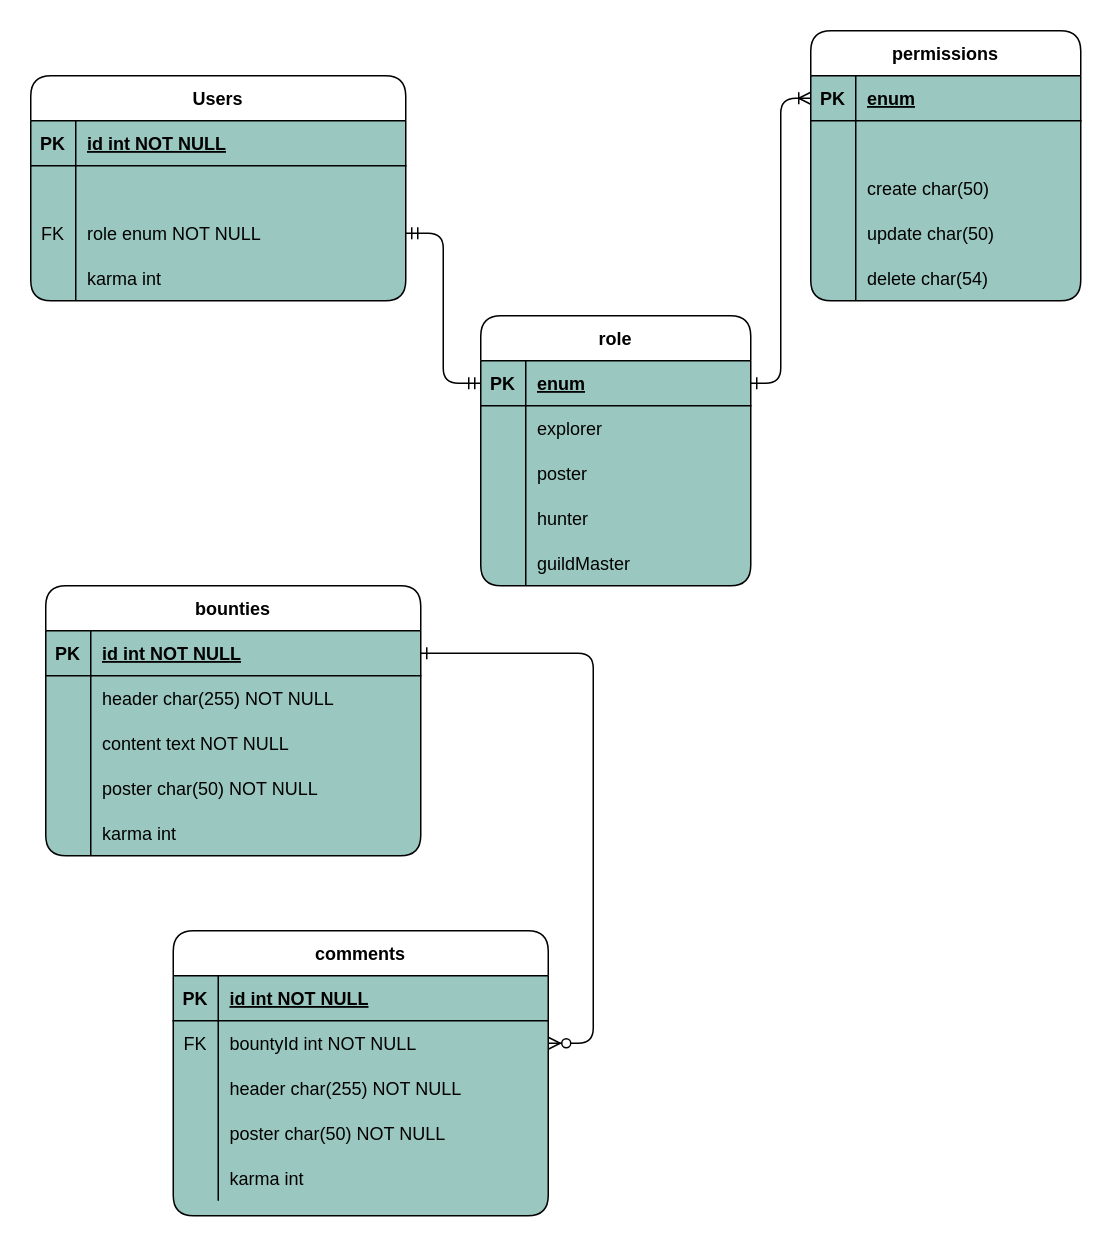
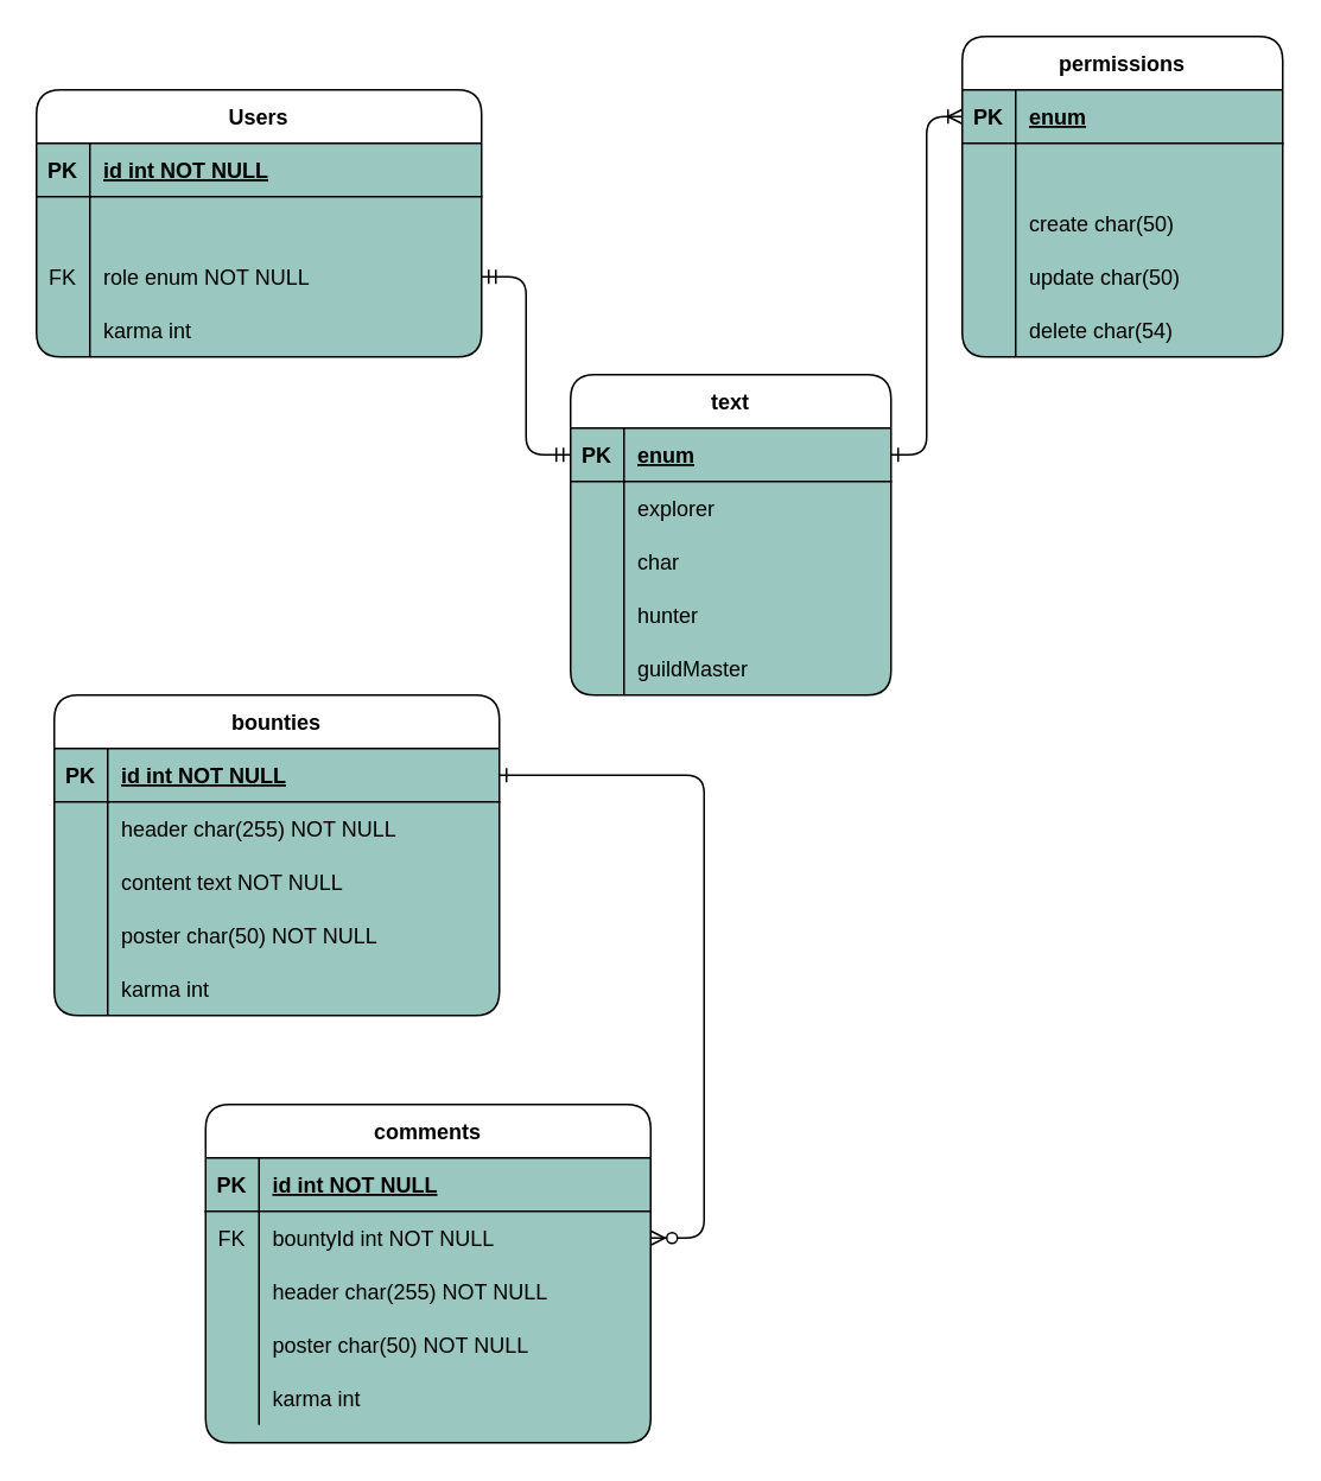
  <mxCell id="0" />
  <mxCell id="1" parent="0" />
  <mxCell id="2" value="" style="edgeStyle=entityRelationEdgeStyle;endArrow=ERzeroToMany;startArrow=ERone;endFill=1;startFill=0;" parent="1" source="4" target="23" edge="1"><mxGeometry width="100" height="100" relative="1" as="geometry"><mxPoint x="-35" y="350" as="sourcePoint" /><mxPoint x="25" y="375" as="targetPoint" /></mxGeometry></mxCell>
  <mxCell id="3" value="bounties" style="shape=table;startSize=30;container=1;collapsible=1;childLayout=tableLayout;fixedRows=1;rowLines=0;fontStyle=1;align=center;resizeLast=1;rounded=1;swimlaneFillColor=#9AC7BF;" parent="1" vertex="1"><mxGeometry x="30" y="390" width="250" height="180" as="geometry" /></mxCell>
  <mxCell id="4" value="" style="shape=partialRectangle;collapsible=0;dropTarget=0;pointerEvents=0;fillColor=none;points=[[0,0.5],[1,0.5]];portConstraint=eastwest;top=0;left=0;right=0;bottom=1;" parent="3" vertex="1"><mxGeometry y="30" width="250" height="30" as="geometry" /></mxCell>
  <mxCell id="5" value="PK" style="shape=partialRectangle;overflow=hidden;connectable=0;fillColor=none;top=0;left=0;bottom=0;right=0;fontStyle=1;" parent="4" vertex="1"><mxGeometry width="30" height="30" as="geometry" /></mxCell>
  <mxCell id="6" value="id int NOT NULL " style="shape=partialRectangle;overflow=hidden;connectable=0;fillColor=none;top=0;left=0;bottom=0;right=0;align=left;spacingLeft=6;fontStyle=5;" parent="4" vertex="1"><mxGeometry x="30" width="220" height="30" as="geometry" /></mxCell>
  <mxCell id="7" value="" style="shape=partialRectangle;collapsible=0;dropTarget=0;pointerEvents=0;fillColor=none;points=[[0,0.5],[1,0.5]];portConstraint=eastwest;top=0;left=0;right=0;bottom=0;" parent="3" vertex="1"><mxGeometry y="60" width="250" height="30" as="geometry" /></mxCell>
  <mxCell id="8" value="" style="shape=partialRectangle;overflow=hidden;connectable=0;fillColor=none;top=0;left=0;bottom=0;right=0;" parent="7" vertex="1"><mxGeometry width="30" height="30" as="geometry" /></mxCell>
  <mxCell id="9" value="header char(255) NOT NULL" style="shape=partialRectangle;overflow=hidden;connectable=0;fillColor=none;top=0;left=0;bottom=0;right=0;align=left;spacingLeft=6;" parent="7" vertex="1"><mxGeometry x="30" width="220" height="30" as="geometry" /></mxCell>
  <mxCell id="10" value="" style="shape=partialRectangle;collapsible=0;dropTarget=0;pointerEvents=0;fillColor=none;points=[[0,0.5],[1,0.5]];portConstraint=eastwest;top=0;left=0;right=0;bottom=0;" parent="3" vertex="1"><mxGeometry y="90" width="250" height="30" as="geometry" /></mxCell>
  <mxCell id="11" value="" style="shape=partialRectangle;overflow=hidden;connectable=0;fillColor=none;top=0;left=0;bottom=0;right=0;" parent="10" vertex="1"><mxGeometry width="30" height="30" as="geometry" /></mxCell>
  <mxCell id="12" value="content text NOT NULL" style="shape=partialRectangle;overflow=hidden;connectable=0;fillColor=none;top=0;left=0;bottom=0;right=0;align=left;spacingLeft=6;" parent="10" vertex="1"><mxGeometry x="30" width="220" height="30" as="geometry" /></mxCell>
  <mxCell id="13" value="" style="shape=partialRectangle;collapsible=0;dropTarget=0;pointerEvents=0;fillColor=none;top=0;left=0;bottom=0;right=0;points=[[0,0.5],[1,0.5]];portConstraint=eastwest;rounded=1;glass=0;sketch=0;strokeWidth=2;" vertex="1" parent="3"><mxGeometry y="120" width="250" height="30" as="geometry" /></mxCell>
  <mxCell id="14" value="" style="shape=partialRectangle;connectable=0;fillColor=none;top=0;left=0;bottom=0;right=0;editable=1;overflow=hidden;" vertex="1" parent="13"><mxGeometry width="30" height="30" as="geometry" /></mxCell>
  <mxCell id="15" value="poster char(50) NOT NULL" style="shape=partialRectangle;connectable=0;fillColor=none;top=0;left=0;bottom=0;right=0;align=left;spacingLeft=6;overflow=hidden;" vertex="1" parent="13"><mxGeometry x="30" width="220" height="30" as="geometry" /></mxCell>
  <mxCell id="16" value="" style="shape=partialRectangle;collapsible=0;dropTarget=0;pointerEvents=0;fillColor=none;top=0;left=0;bottom=0;right=0;points=[[0,0.5],[1,0.5]];portConstraint=eastwest;rounded=1;glass=0;sketch=0;strokeWidth=2;" vertex="1" parent="3"><mxGeometry y="150" width="250" height="30" as="geometry" /></mxCell>
  <mxCell id="17" value="" style="shape=partialRectangle;connectable=0;fillColor=none;top=0;left=0;bottom=0;right=0;editable=1;overflow=hidden;" vertex="1" parent="16"><mxGeometry width="30" height="30" as="geometry" /></mxCell>
  <mxCell id="18" value="karma int" style="shape=partialRectangle;connectable=0;fillColor=none;top=0;left=0;bottom=0;right=0;align=left;spacingLeft=6;overflow=hidden;" vertex="1" parent="16"><mxGeometry x="30" width="220" height="30" as="geometry" /></mxCell>
  <mxCell id="19" value="comments" style="shape=table;startSize=30;container=1;collapsible=1;childLayout=tableLayout;fixedRows=1;rowLines=0;fontStyle=1;align=center;resizeLast=1;rounded=1;swimlaneFillColor=#9AC7BF;" parent="1" vertex="1"><mxGeometry x="115" y="620" width="250" height="190" as="geometry" /></mxCell>
  <mxCell id="20" value="" style="shape=partialRectangle;collapsible=0;dropTarget=0;pointerEvents=0;fillColor=none;points=[[0,0.5],[1,0.5]];portConstraint=eastwest;top=0;left=0;right=0;bottom=1;" parent="19" vertex="1"><mxGeometry y="30" width="250" height="30" as="geometry" /></mxCell>
  <mxCell id="21" value="PK" style="shape=partialRectangle;overflow=hidden;connectable=0;fillColor=none;top=0;left=0;bottom=0;right=0;fontStyle=1;" parent="20" vertex="1"><mxGeometry width="30" height="30" as="geometry" /></mxCell>
  <mxCell id="22" value="id int NOT NULL " style="shape=partialRectangle;overflow=hidden;connectable=0;fillColor=none;top=0;left=0;bottom=0;right=0;align=left;spacingLeft=6;fontStyle=5;" parent="20" vertex="1"><mxGeometry x="30" width="220" height="30" as="geometry" /></mxCell>
  <mxCell id="23" value="" style="shape=partialRectangle;collapsible=0;dropTarget=0;pointerEvents=0;fillColor=none;points=[[0,0.5],[1,0.5]];portConstraint=eastwest;top=0;left=0;right=0;bottom=0;" parent="19" vertex="1"><mxGeometry y="60" width="250" height="30" as="geometry" /></mxCell>
  <mxCell id="24" value="FK" style="shape=partialRectangle;overflow=hidden;connectable=0;fillColor=none;top=0;left=0;bottom=0;right=0;" parent="23" vertex="1"><mxGeometry width="30" height="30" as="geometry" /></mxCell>
  <mxCell id="25" value="bountyId int NOT NULL" style="shape=partialRectangle;overflow=hidden;connectable=0;fillColor=none;top=0;left=0;bottom=0;right=0;align=left;spacingLeft=6;" parent="23" vertex="1"><mxGeometry x="30" width="220" height="30" as="geometry" /></mxCell>
  <mxCell id="26" value="" style="shape=partialRectangle;collapsible=0;dropTarget=0;pointerEvents=0;fillColor=none;points=[[0,0.5],[1,0.5]];portConstraint=eastwest;top=0;left=0;right=0;bottom=0;" parent="19" vertex="1"><mxGeometry y="90" width="250" height="30" as="geometry" /></mxCell>
  <mxCell id="27" value="" style="shape=partialRectangle;overflow=hidden;connectable=0;fillColor=none;top=0;left=0;bottom=0;right=0;" parent="26" vertex="1"><mxGeometry width="30" height="30" as="geometry" /></mxCell>
  <mxCell id="28" value="header char(255) NOT NULL" style="shape=partialRectangle;overflow=hidden;connectable=0;fillColor=none;top=0;left=0;bottom=0;right=0;align=left;spacingLeft=6;" parent="26" vertex="1"><mxGeometry x="30" width="220" height="30" as="geometry" /></mxCell>
  <mxCell id="29" value="" style="shape=partialRectangle;collapsible=0;dropTarget=0;pointerEvents=0;fillColor=none;top=0;left=0;bottom=0;right=0;points=[[0,0.5],[1,0.5]];portConstraint=eastwest;rounded=1;glass=0;sketch=0;strokeWidth=2;" vertex="1" parent="19"><mxGeometry y="120" width="250" height="30" as="geometry" /></mxCell>
  <mxCell id="30" value="" style="shape=partialRectangle;connectable=0;fillColor=none;top=0;left=0;bottom=0;right=0;editable=1;overflow=hidden;" vertex="1" parent="29"><mxGeometry width="30" height="30" as="geometry" /></mxCell>
  <mxCell id="31" value="poster char(50) NOT NULL" style="shape=partialRectangle;connectable=0;fillColor=none;top=0;left=0;bottom=0;right=0;align=left;spacingLeft=6;overflow=hidden;" vertex="1" parent="29"><mxGeometry x="30" width="220" height="30" as="geometry" /></mxCell>
  <mxCell id="32" value="" style="shape=partialRectangle;collapsible=0;dropTarget=0;pointerEvents=0;fillColor=none;top=0;left=0;bottom=0;right=0;points=[[0,0.5],[1,0.5]];portConstraint=eastwest;rounded=1;glass=0;sketch=0;strokeWidth=2;" vertex="1" parent="19"><mxGeometry y="150" width="250" height="30" as="geometry" /></mxCell>
  <mxCell id="33" value="" style="shape=partialRectangle;connectable=0;fillColor=none;top=0;left=0;bottom=0;right=0;editable=1;overflow=hidden;" vertex="1" parent="32"><mxGeometry width="30" height="30" as="geometry" /></mxCell>
  <mxCell id="34" value="karma int" style="shape=partialRectangle;connectable=0;fillColor=none;top=0;left=0;bottom=0;right=0;align=left;spacingLeft=6;overflow=hidden;" vertex="1" parent="32"><mxGeometry x="30" width="220" height="30" as="geometry" /></mxCell>
  <mxCell id="35" value="Users" style="shape=table;startSize=30;container=1;collapsible=1;childLayout=tableLayout;fixedRows=1;rowLines=0;fontStyle=1;align=center;resizeLast=1;rounded=1;swimlaneFillColor=#9AC7BF;" parent="1" vertex="1"><mxGeometry x="20" y="50" width="250" height="150" as="geometry" /></mxCell>
  <mxCell id="36" value="" style="shape=partialRectangle;collapsible=0;dropTarget=0;pointerEvents=0;fillColor=none;points=[[0,0.5],[1,0.5]];portConstraint=eastwest;top=0;left=0;right=0;bottom=1;" parent="35" vertex="1"><mxGeometry y="30" width="250" height="30" as="geometry" /></mxCell>
  <mxCell id="37" value="PK" style="shape=partialRectangle;overflow=hidden;connectable=0;fillColor=none;top=0;left=0;bottom=0;right=0;fontStyle=1;" parent="36" vertex="1"><mxGeometry width="30" height="30" as="geometry" /></mxCell>
  <mxCell id="38" value="id int NOT NULL " style="shape=partialRectangle;overflow=hidden;connectable=0;fillColor=none;top=0;left=0;bottom=0;right=0;align=left;spacingLeft=6;fontStyle=5;" parent="36" vertex="1"><mxGeometry x="30" width="220" height="30" as="geometry" /></mxCell>
  <mxCell id="39" value="" style="shape=partialRectangle;collapsible=0;dropTarget=0;pointerEvents=0;fillColor=none;points=[[0,0.5],[1,0.5]];portConstraint=eastwest;top=0;left=0;right=0;bottom=0;" parent="35" vertex="1"><mxGeometry y="60" width="250" height="30" as="geometry" /></mxCell>
  <mxCell id="40" value="" style="shape=partialRectangle;overflow=hidden;connectable=0;fillColor=none;top=0;left=0;bottom=0;right=0;" parent="39" vertex="1"><mxGeometry width="30" height="30" as="geometry" /></mxCell>
  <mxCell id="41" value="" style="shape=partialRectangle;collapsible=0;dropTarget=0;pointerEvents=0;fillColor=none;top=0;left=0;bottom=0;right=0;points=[[0,0.5],[1,0.5]];portConstraint=eastwest;rounded=1;glass=0;sketch=0;" vertex="1" parent="35"><mxGeometry y="90" width="250" height="30" as="geometry" /></mxCell>
  <mxCell id="42" value="FK" style="shape=partialRectangle;connectable=0;fillColor=none;top=0;left=0;bottom=0;right=0;fontStyle=0;overflow=hidden;" vertex="1" parent="41"><mxGeometry width="30" height="30" as="geometry" /></mxCell>
  <mxCell id="43" value="role enum NOT NULL" style="shape=partialRectangle;connectable=0;fillColor=none;top=0;left=0;bottom=0;right=0;align=left;spacingLeft=6;fontStyle=0;overflow=hidden;" vertex="1" parent="41"><mxGeometry x="30" width="220" height="30" as="geometry" /></mxCell>
  <mxCell id="44" value="" style="shape=partialRectangle;collapsible=0;dropTarget=0;pointerEvents=0;fillColor=none;top=0;left=0;bottom=0;right=0;points=[[0,0.5],[1,0.5]];portConstraint=eastwest;rounded=1;glass=0;sketch=0;strokeWidth=2;" vertex="1" parent="35"><mxGeometry y="120" width="250" height="30" as="geometry" /></mxCell>
  <mxCell id="45" value="" style="shape=partialRectangle;connectable=0;fillColor=none;top=0;left=0;bottom=0;right=0;editable=1;overflow=hidden;" vertex="1" parent="44"><mxGeometry width="30" height="30" as="geometry" /></mxCell>
  <mxCell id="46" value="karma int" style="shape=partialRectangle;connectable=0;fillColor=none;top=0;left=0;bottom=0;right=0;align=left;spacingLeft=6;overflow=hidden;" vertex="1" parent="44"><mxGeometry x="30" width="220" height="30" as="geometry" /></mxCell>
- <mxCell id="47" value="role" style="shape=table;startSize=30;container=1;collapsible=1;childLayout=tableLayout;fixedRows=1;rowLines=0;fontStyle=1;align=center;resizeLast=1;rounded=1;glass=0;sketch=0;swimlaneFillColor=#9AC7BF;" vertex="1" parent="1"><mxGeometry x="320" y="210" width="180" height="180" as="geometry" /></mxCell>
+ <mxCell id="47" value="text" style="shape=table;startSize=30;container=1;collapsible=1;childLayout=tableLayout;fixedRows=1;rowLines=0;fontStyle=1;align=center;resizeLast=1;rounded=1;glass=0;sketch=0;swimlaneFillColor=#9AC7BF;" vertex="1" parent="1"><mxGeometry x="320" y="210" width="180" height="180" as="geometry" /></mxCell>
  <mxCell id="48" value="" style="shape=partialRectangle;collapsible=0;dropTarget=0;pointerEvents=0;fillColor=none;top=0;left=0;bottom=1;right=0;points=[[0,0.5],[1,0.5]];portConstraint=eastwest;" vertex="1" parent="47"><mxGeometry y="30" width="180" height="30" as="geometry" /></mxCell>
  <mxCell id="49" value="PK" style="shape=partialRectangle;connectable=0;fillColor=none;top=0;left=0;bottom=0;right=0;fontStyle=1;overflow=hidden;" vertex="1" parent="48"><mxGeometry width="30" height="30" as="geometry" /></mxCell>
  <mxCell id="50" value="enum" style="shape=partialRectangle;connectable=0;fillColor=none;top=0;left=0;bottom=0;right=0;align=left;spacingLeft=6;fontStyle=5;overflow=hidden;" vertex="1" parent="48"><mxGeometry x="30" width="150" height="30" as="geometry" /></mxCell>
  <mxCell id="51" value="" style="shape=partialRectangle;collapsible=0;dropTarget=0;pointerEvents=0;fillColor=none;top=0;left=0;bottom=0;right=0;points=[[0,0.5],[1,0.5]];portConstraint=eastwest;" vertex="1" parent="47"><mxGeometry y="60" width="180" height="30" as="geometry" /></mxCell>
  <mxCell id="52" value="" style="shape=partialRectangle;connectable=0;fillColor=none;top=0;left=0;bottom=0;right=0;editable=1;overflow=hidden;" vertex="1" parent="51"><mxGeometry width="30" height="30" as="geometry" /></mxCell>
  <mxCell id="53" value="explorer" style="shape=partialRectangle;connectable=0;fillColor=none;top=0;left=0;bottom=0;right=0;align=left;spacingLeft=6;overflow=hidden;" vertex="1" parent="51"><mxGeometry x="30" width="150" height="30" as="geometry" /></mxCell>
  <mxCell id="54" value="" style="shape=partialRectangle;collapsible=0;dropTarget=0;pointerEvents=0;fillColor=none;top=0;left=0;bottom=0;right=0;points=[[0,0.5],[1,0.5]];portConstraint=eastwest;" vertex="1" parent="47"><mxGeometry y="90" width="180" height="30" as="geometry" /></mxCell>
  <mxCell id="55" value="" style="shape=partialRectangle;connectable=0;fillColor=none;top=0;left=0;bottom=0;right=0;editable=1;overflow=hidden;" vertex="1" parent="54"><mxGeometry width="30" height="30" as="geometry" /></mxCell>
- <mxCell id="56" value="poster" style="shape=partialRectangle;connectable=0;fillColor=none;top=0;left=0;bottom=0;right=0;align=left;spacingLeft=6;overflow=hidden;" vertex="1" parent="54"><mxGeometry x="30" width="150" height="30" as="geometry" /></mxCell>
+ <mxCell id="56" value="char" style="shape=partialRectangle;connectable=0;fillColor=none;top=0;left=0;bottom=0;right=0;align=left;spacingLeft=6;overflow=hidden;" vertex="1" parent="54"><mxGeometry x="30" width="150" height="30" as="geometry" /></mxCell>
  <mxCell id="57" value="" style="shape=partialRectangle;collapsible=0;dropTarget=0;pointerEvents=0;fillColor=none;top=0;left=0;bottom=0;right=0;points=[[0,0.5],[1,0.5]];portConstraint=eastwest;" vertex="1" parent="47"><mxGeometry y="120" width="180" height="30" as="geometry" /></mxCell>
  <mxCell id="58" value="" style="shape=partialRectangle;connectable=0;fillColor=none;top=0;left=0;bottom=0;right=0;editable=1;overflow=hidden;" vertex="1" parent="57"><mxGeometry width="30" height="30" as="geometry" /></mxCell>
  <mxCell id="59" value="hunter" style="shape=partialRectangle;connectable=0;fillColor=none;top=0;left=0;bottom=0;right=0;align=left;spacingLeft=6;overflow=hidden;" vertex="1" parent="57"><mxGeometry x="30" width="150" height="30" as="geometry" /></mxCell>
  <mxCell id="60" value="" style="shape=partialRectangle;collapsible=0;dropTarget=0;pointerEvents=0;fillColor=none;top=0;left=0;bottom=0;right=0;points=[[0,0.5],[1,0.5]];portConstraint=eastwest;rounded=1;glass=0;sketch=0;" vertex="1" parent="47"><mxGeometry y="150" width="180" height="30" as="geometry" /></mxCell>
  <mxCell id="61" value="" style="shape=partialRectangle;connectable=0;fillColor=none;top=0;left=0;bottom=0;right=0;editable=1;overflow=hidden;" vertex="1" parent="60"><mxGeometry width="30" height="30" as="geometry" /></mxCell>
  <mxCell id="62" value="guildMaster" style="shape=partialRectangle;connectable=0;fillColor=none;top=0;left=0;bottom=0;right=0;align=left;spacingLeft=6;overflow=hidden;" vertex="1" parent="60"><mxGeometry x="30" width="150" height="30" as="geometry" /></mxCell>
  <mxCell id="63" style="edgeStyle=orthogonalEdgeStyle;rounded=1;orthogonalLoop=1;jettySize=auto;html=1;exitX=1;exitY=0.5;exitDx=0;exitDy=0;entryX=0;entryY=0.5;entryDx=0;entryDy=0;startArrow=ERmandOne;startFill=0;endArrow=ERmandOne;endFill=0;strokeWidth=1;" edge="1" parent="1" source="41" target="48"><mxGeometry relative="1" as="geometry" /></mxCell>
  <mxCell id="64" value="permissions" style="shape=table;startSize=30;container=1;collapsible=1;childLayout=tableLayout;fixedRows=1;rowLines=0;fontStyle=1;align=center;resizeLast=1;rounded=1;glass=0;sketch=0;swimlaneFillColor=#9AC7BF;" vertex="1" parent="1"><mxGeometry x="540" y="20" width="180" height="180" as="geometry" /></mxCell>
  <mxCell id="65" value="" style="shape=partialRectangle;collapsible=0;dropTarget=0;pointerEvents=0;fillColor=none;top=0;left=0;bottom=1;right=0;points=[[0,0.5],[1,0.5]];portConstraint=eastwest;" vertex="1" parent="64"><mxGeometry y="30" width="180" height="30" as="geometry" /></mxCell>
  <mxCell id="66" value="PK" style="shape=partialRectangle;connectable=0;fillColor=none;top=0;left=0;bottom=0;right=0;fontStyle=1;overflow=hidden;" vertex="1" parent="65"><mxGeometry width="30" height="30" as="geometry" /></mxCell>
  <mxCell id="67" value="enum" style="shape=partialRectangle;connectable=0;fillColor=none;top=0;left=0;bottom=0;right=0;align=left;spacingLeft=6;fontStyle=5;overflow=hidden;" vertex="1" parent="65"><mxGeometry x="30" width="150" height="30" as="geometry" /></mxCell>
  <mxCell id="68" value="" style="shape=partialRectangle;collapsible=0;dropTarget=0;pointerEvents=0;fillColor=none;top=0;left=0;bottom=0;right=0;points=[[0,0.5],[1,0.5]];portConstraint=eastwest;" vertex="1" parent="64"><mxGeometry y="60" width="180" height="30" as="geometry" /></mxCell>
  <mxCell id="69" value="" style="shape=partialRectangle;connectable=0;fillColor=none;top=0;left=0;bottom=0;right=0;editable=1;overflow=hidden;" vertex="1" parent="68"><mxGeometry width="30" height="30" as="geometry" /></mxCell>
  <mxCell id="70" value="" style="shape=partialRectangle;collapsible=0;dropTarget=0;pointerEvents=0;fillColor=none;top=0;left=0;bottom=0;right=0;points=[[0,0.5],[1,0.5]];portConstraint=eastwest;" vertex="1" parent="64"><mxGeometry y="90" width="180" height="30" as="geometry" /></mxCell>
  <mxCell id="71" value="" style="shape=partialRectangle;connectable=0;fillColor=none;top=0;left=0;bottom=0;right=0;editable=1;overflow=hidden;" vertex="1" parent="70"><mxGeometry width="30" height="30" as="geometry" /></mxCell>
  <mxCell id="72" value="create char(50)" style="shape=partialRectangle;connectable=0;fillColor=none;top=0;left=0;bottom=0;right=0;align=left;spacingLeft=6;overflow=hidden;" vertex="1" parent="70"><mxGeometry x="30" width="150" height="30" as="geometry" /></mxCell>
  <mxCell id="73" value="" style="shape=partialRectangle;collapsible=0;dropTarget=0;pointerEvents=0;fillColor=none;top=0;left=0;bottom=0;right=0;points=[[0,0.5],[1,0.5]];portConstraint=eastwest;" vertex="1" parent="64"><mxGeometry y="120" width="180" height="30" as="geometry" /></mxCell>
  <mxCell id="74" value="" style="shape=partialRectangle;connectable=0;fillColor=none;top=0;left=0;bottom=0;right=0;editable=1;overflow=hidden;" vertex="1" parent="73"><mxGeometry width="30" height="30" as="geometry" /></mxCell>
  <mxCell id="75" value="update char(50)" style="shape=partialRectangle;connectable=0;fillColor=none;top=0;left=0;bottom=0;right=0;align=left;spacingLeft=6;overflow=hidden;" vertex="1" parent="73"><mxGeometry x="30" width="150" height="30" as="geometry" /></mxCell>
  <mxCell id="76" value="" style="shape=partialRectangle;collapsible=0;dropTarget=0;pointerEvents=0;fillColor=none;top=0;left=0;bottom=0;right=0;points=[[0,0.5],[1,0.5]];portConstraint=eastwest;rounded=1;glass=0;sketch=0;" vertex="1" parent="64"><mxGeometry y="150" width="180" height="30" as="geometry" /></mxCell>
  <mxCell id="77" value="" style="shape=partialRectangle;connectable=0;fillColor=none;top=0;left=0;bottom=0;right=0;editable=1;overflow=hidden;" vertex="1" parent="76"><mxGeometry width="30" height="30" as="geometry" /></mxCell>
  <mxCell id="78" value="delete char(54)" style="shape=partialRectangle;connectable=0;fillColor=none;top=0;left=0;bottom=0;right=0;align=left;spacingLeft=6;overflow=hidden;" vertex="1" parent="76"><mxGeometry x="30" width="150" height="30" as="geometry" /></mxCell>
  <mxCell id="79" style="edgeStyle=orthogonalEdgeStyle;rounded=1;orthogonalLoop=1;jettySize=auto;html=1;exitX=1;exitY=0.5;exitDx=0;exitDy=0;startArrow=ERone;startFill=0;endArrow=ERoneToMany;endFill=0;strokeWidth=1;" edge="1" parent="1" source="48" target="65"><mxGeometry relative="1" as="geometry" /></mxCell>
